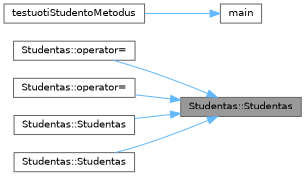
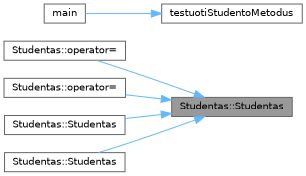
  digraph {
    rankdir=RL
    node [color=grey40 fillcolor=white fontname=Helvetica fontsize=10 shape=box style=filled]
    edge [color=steelblue1 dir=back fontname=Helvetica fontsize=10 labelfontname=Helvetica labelfontsize=10 style=solid]
    n1 [color=gray40 fillcolor=grey60 fontcolor=black height=0.2 label="Studentas::Studentas" width=0.4]
    n2 [height=0.2 label="Studentas::operator=" width=0.4]
    n3 [height=0.2 label="Studentas::operator=" width=0.4]
    n4 [height=0.2 label="Studentas::Studentas" width=0.4]
    n5 [height=0.2 label="Studentas::Studentas" width=0.4]
    n6 [height=0.2 label=testuotiStudentoMetodus width=0.4]
    n7 [height=0.2 label=main width=0.4]
    n1 -> n2
    n1 -> n3
    n1 -> n4
    n1 -> n5
-   n7 -> n6
+   n6 -> n7
  }
